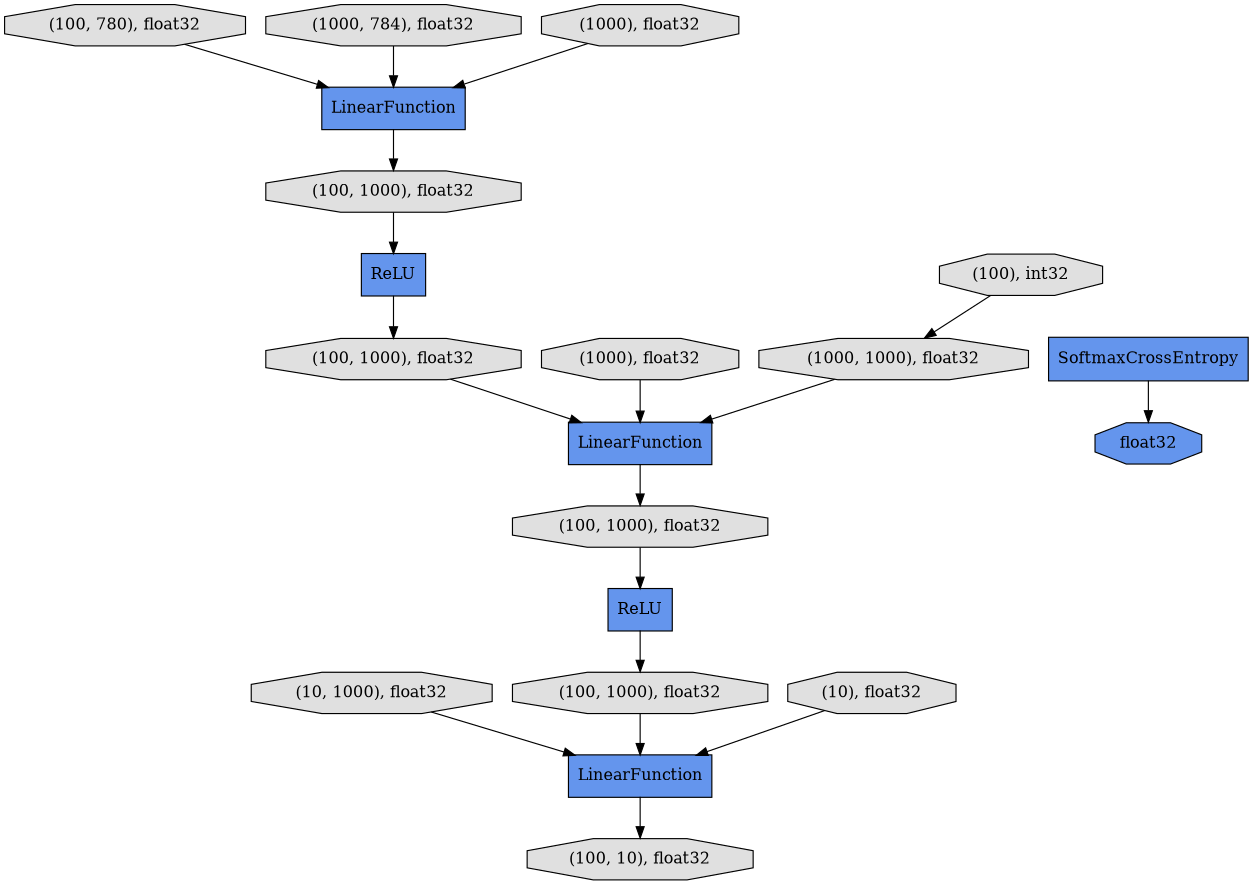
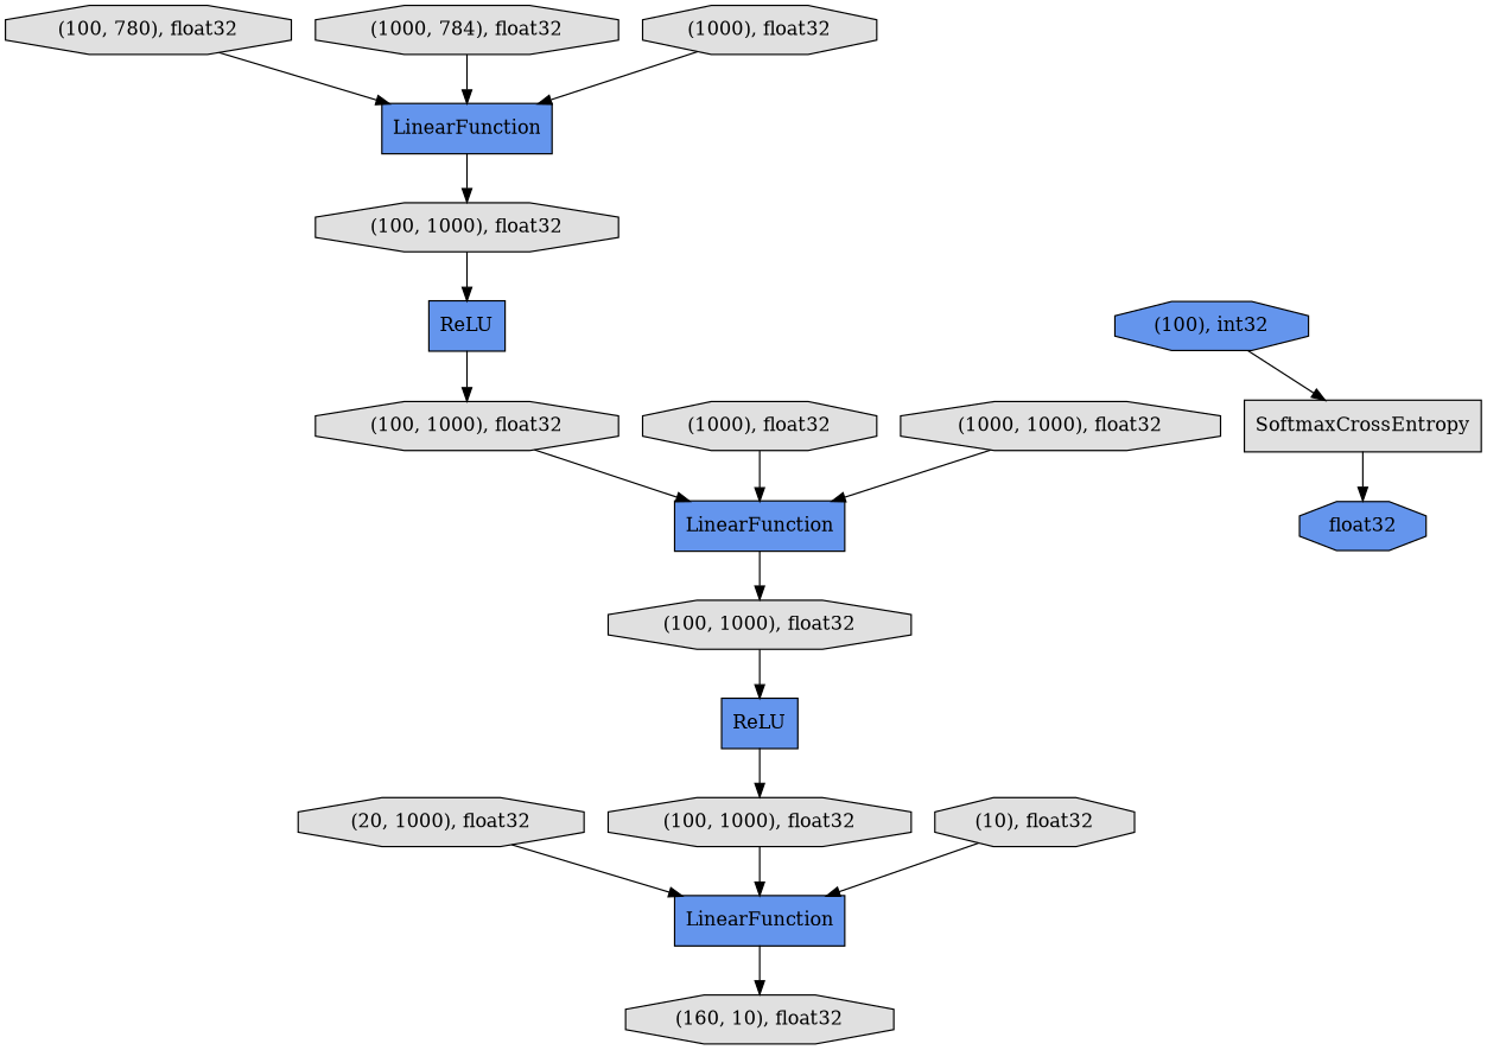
  digraph {
    rankdir=TB
    node [fillcolor="#E0E0E0" shape=octagon style=filled]
-   n1 [label="(10, 1000), float32"]
+   n1 [label="(20, 1000), float32"]
    n2 [fillcolor="#6495ED" label=LinearFunction shape=record]
-   n3 [label="(100, 10), float32"]
-   n4 [fillcolor="#6495ED" label=SoftmaxCrossEntropy shape=record]
+   n3 [label="(160, 10), float32"]
+   n4 [label=SoftmaxCrossEntropy shape=record]
    n5 [fillcolor="#6495ED" label=float32]
    n6 [label="(100, 1000), float32"]
    n7 [label="(100, 780), float32"]
    n8 [fillcolor="#6495ED" label=LinearFunction shape=record]
    n9 [label="(100, 1000), float32"]
    n10 [label="(100, 1000), float32"]
    n11 [fillcolor="#6495ED" label=LinearFunction shape=record]
    n12 [label="(100, 1000), float32"]
    n13 [fillcolor="#6495ED" label=ReLU shape=record]
    n14 [label="(1000), float32"]
    n15 [label="(1000, 784), float32"]
    n16 [fillcolor="#6495ED" label=ReLU shape=record]
-   n17 [label="(100), int32"]
+   n17 [fillcolor="#6495ED" label="(100), int32"]
    n18 [label="(10), float32"]
    n19 [label="(1000, 1000), float32"]
    n20 [label="(1000), float32"]
    n1 -> n2
    n2 -> n3
    n4 -> n5
    n6 -> n2
    n7 -> n8
    n8 -> n9
    n9 -> n16
    n10 -> n11
    n11 -> n12
    n12 -> n13
    n13 -> n6
    n14 -> n11
    n15 -> n8
    n16 -> n10
-   n17 -> n19
+   n17 -> n4
    n18 -> n2
    n19 -> n11
    n20 -> n8
  }
